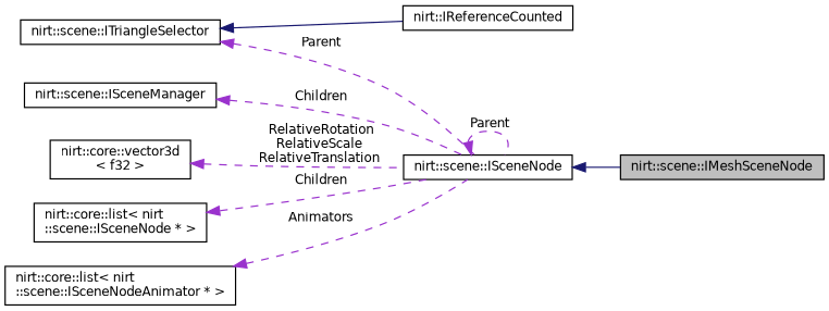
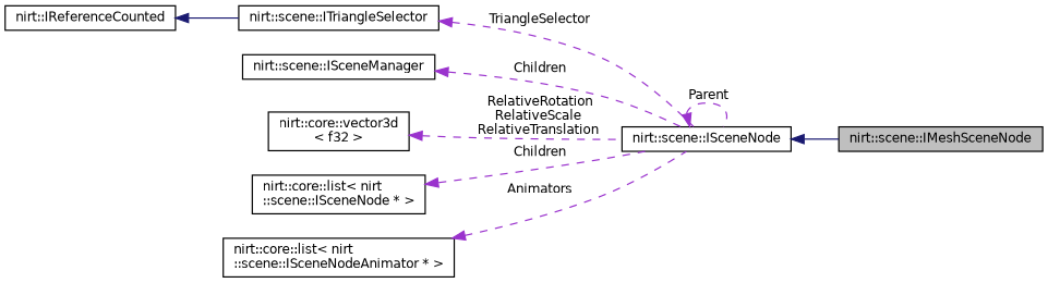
  digraph {
    rankdir=LR
    node [color=black fillcolor=white fontname=Helvetica fontsize=10 shape=record style=filled]
    edge [color=darkorchid3 dir=back fontname=Helvetica fontsize=10 labelfontname=Helvetica labelfontsize=10 style=dashed]
    n1 [fillcolor=grey75 fontcolor=black height=0.2 label="nirt::scene::IMeshSceneNode" width=0.4]
    n2 [height=0.2 label="nirt::scene::ISceneNode" width=0.4]
    n3 [height=0.2 label="nirt::IReferenceCounted" width=0.4]
    n4 [height=0.2 label="nirt::scene::ITriangleSelector" width=0.4]
    n5 [height=0.2 label="nirt::scene::ISceneManager" width=0.4]
    n6 [height=0.2 label="nirt::core::vector3d\l\< f32 \>" width=0.4]
    n7 [height=0.2 label="nirt::core::list\< nirt\l::scene::ISceneNode * \>" width=0.4]
    n8 [height=0.2 label="nirt::core::list\< nirt\l::scene::ISceneNodeAnimator * \>" width=0.4]
    n2 -> n1 [color=midnightblue style=solid]
    n2 -> n2 [label=" Parent"]
-   n4 -> n3 [color=midnightblue style=solid]
-   n4 -> n2 [label=" Parent"]
+   n3 -> n4 [color=midnightblue style=solid]
+   n4 -> n2 [label=" TriangleSelector"]
    n5 -> n2 [label=" Children"]
    n6 -> n2 [label=" RelativeRotation\nRelativeScale\nRelativeTranslation"]
    n7 -> n2 [label=" Children"]
    n8 -> n2 [label=" Animators"]
  }
